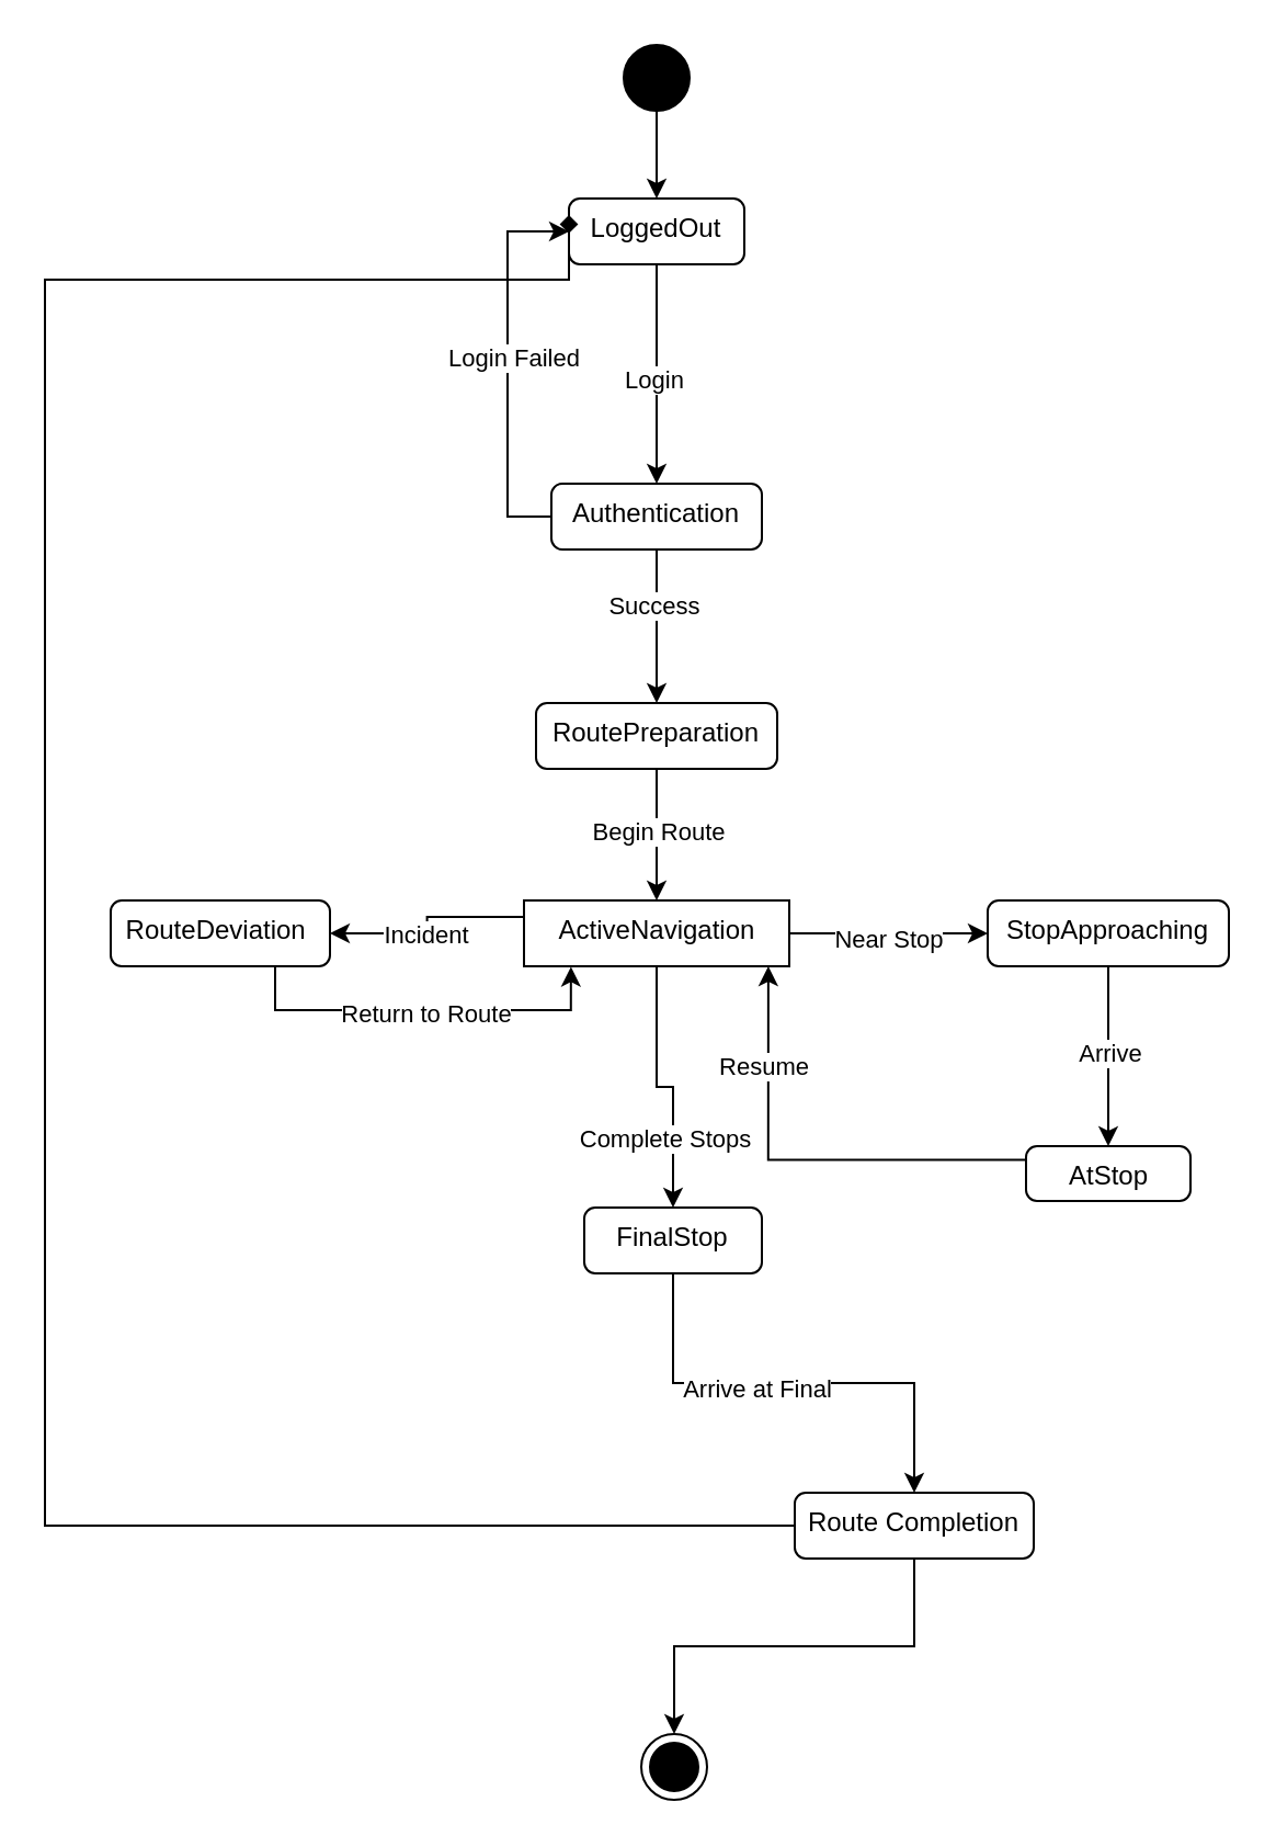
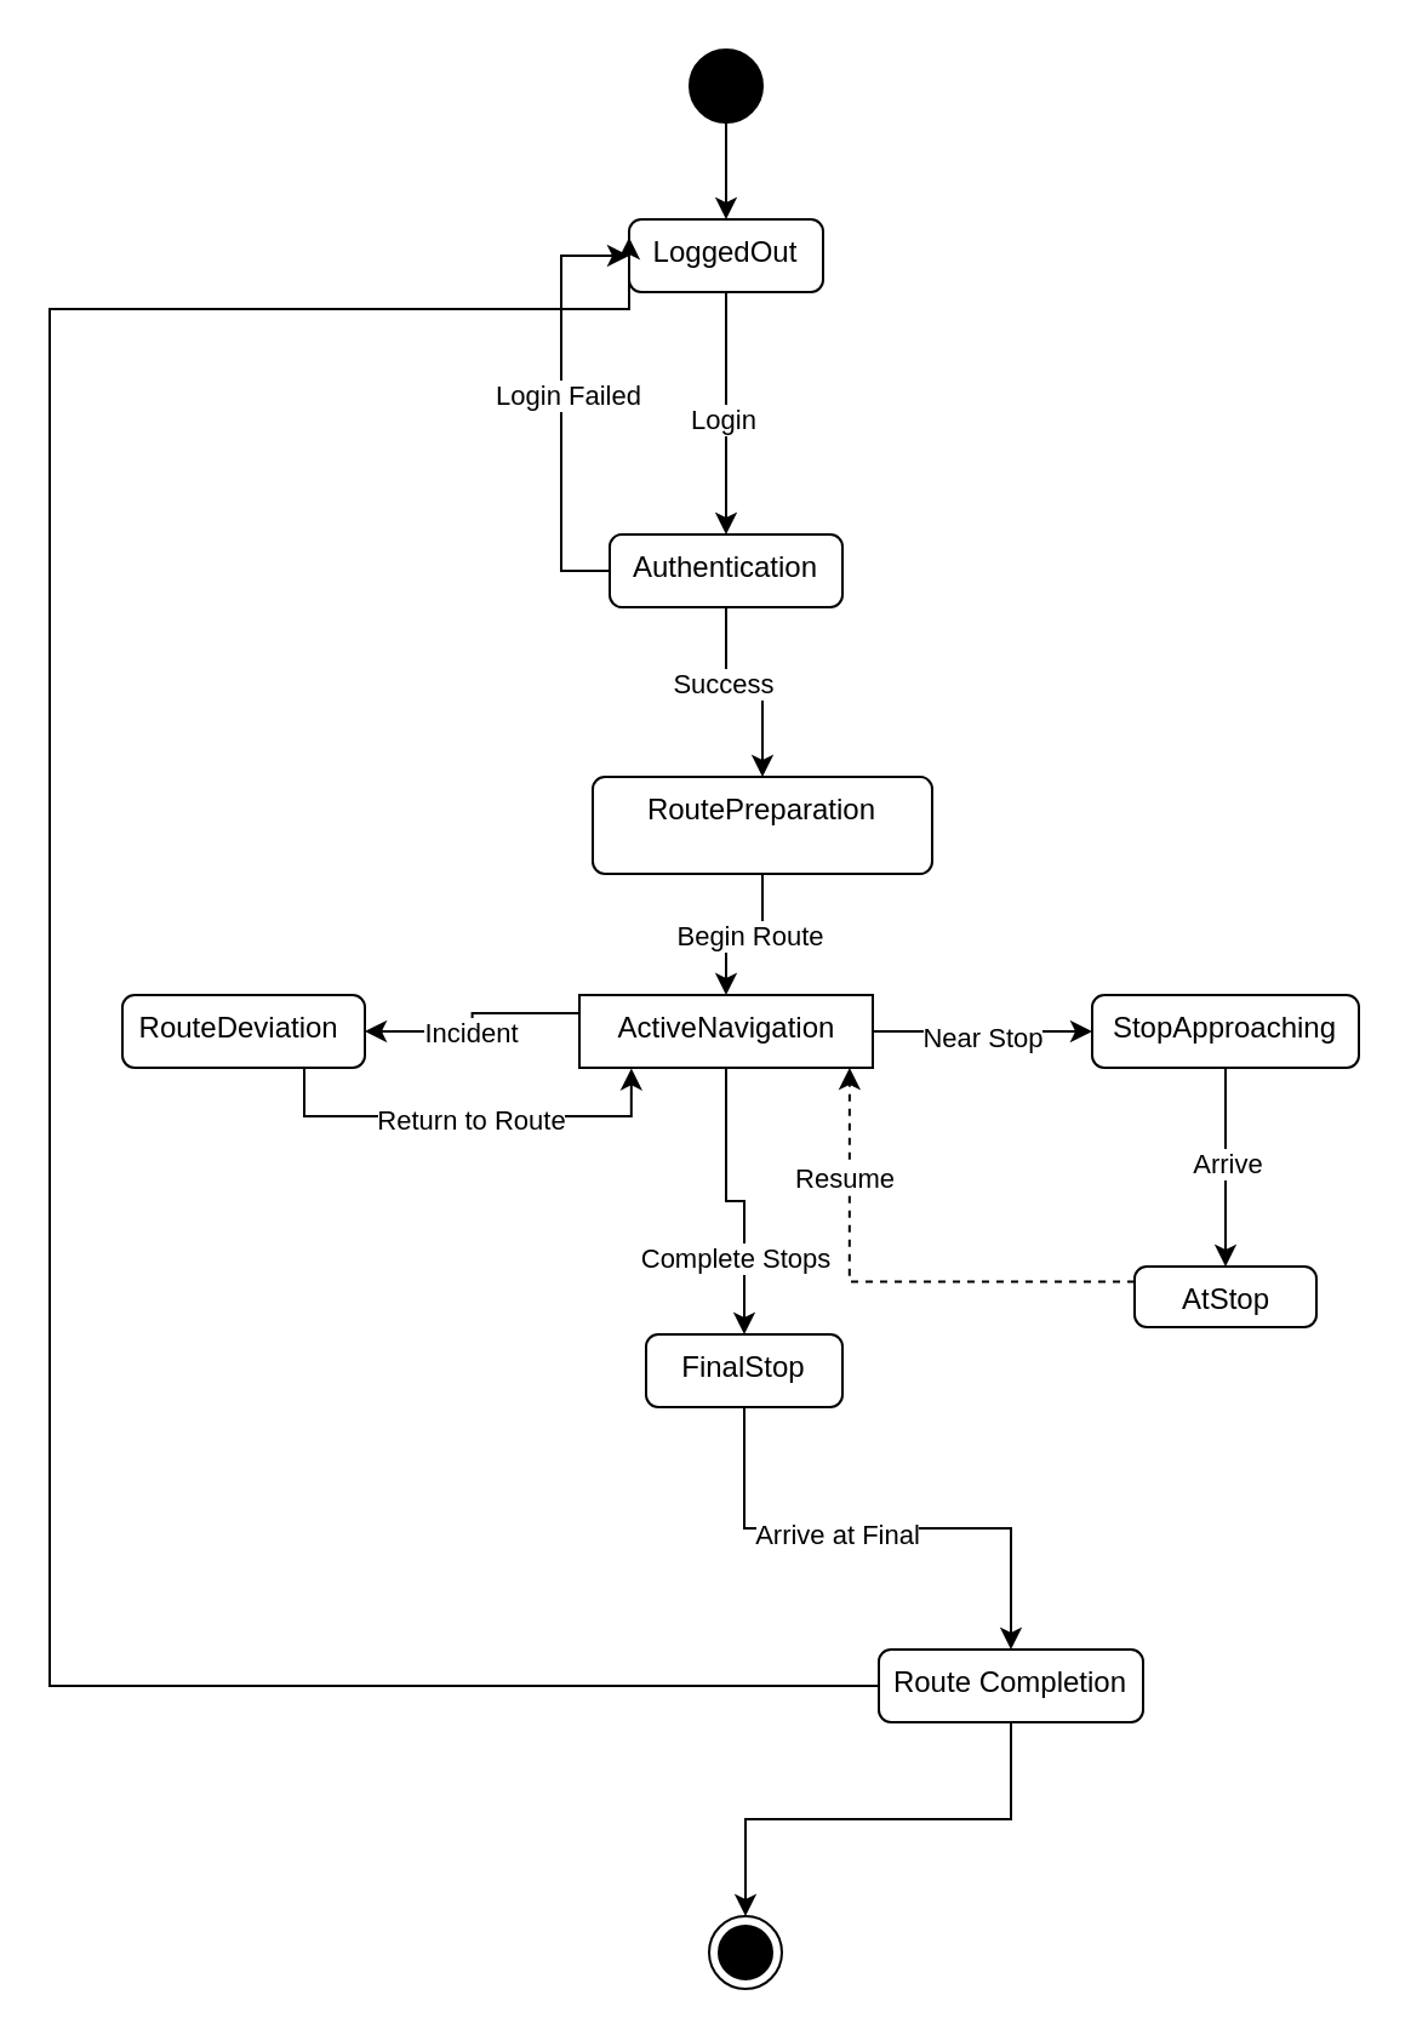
  <mxCell id="0" />
  <mxCell id="1" parent="0" />
  <mxCell id="2" style="edgeStyle=orthogonalEdgeStyle;rounded=0;orthogonalLoop=1;jettySize=auto;html=1;exitX=0.5;exitY=1;exitDx=0;exitDy=0;entryX=0.5;entryY=0;entryDx=0;entryDy=0;" edge="1" parent="1" source="3" target="6"><mxGeometry relative="1" as="geometry" /></mxCell>
  <mxCell id="3" value="" style="ellipse;fillColor=strokeColor;html=1;" vertex="1" parent="1"><mxGeometry x="284" y="20" width="30" height="30" as="geometry" /></mxCell>
  <mxCell id="4" style="edgeStyle=orthogonalEdgeStyle;rounded=0;orthogonalLoop=1;jettySize=auto;html=1;exitX=0.5;exitY=1;exitDx=0;exitDy=0;entryX=0.5;entryY=0;entryDx=0;entryDy=0;" edge="1" parent="1" source="6" target="11"><mxGeometry relative="1" as="geometry" /></mxCell>
  <mxCell id="5" value="Login" style="edgeLabel;html=1;align=center;verticalAlign=middle;resizable=0;points=[];" vertex="1" connectable="0" parent="4"><mxGeometry x="0.035" y="-2" relative="1" as="geometry"><mxPoint as="offset" /></mxGeometry></mxCell>
  <mxCell id="6" value="LoggedOut" style="html=1;align=center;verticalAlign=top;rounded=1;absoluteArcSize=1;arcSize=10;dashed=0;whiteSpace=wrap;" vertex="1" parent="1"><mxGeometry x="259" y="90" width="80" height="30" as="geometry" /></mxCell>
  <mxCell id="7" style="edgeStyle=orthogonalEdgeStyle;rounded=0;orthogonalLoop=1;jettySize=auto;html=1;exitX=0;exitY=0.5;exitDx=0;exitDy=0;entryX=0;entryY=0.5;entryDx=0;entryDy=0;" edge="1" parent="1" source="11" target="6"><mxGeometry relative="1" as="geometry" /></mxCell>
  <mxCell id="8" value="Login Failed" style="edgeLabel;html=1;align=center;verticalAlign=middle;resizable=0;points=[];" vertex="1" connectable="0" parent="7"><mxGeometry x="0.059" y="-2" relative="1" as="geometry"><mxPoint y="1" as="offset" /></mxGeometry></mxCell>
  <mxCell id="9" style="edgeStyle=orthogonalEdgeStyle;rounded=0;orthogonalLoop=1;jettySize=auto;html=1;exitX=0.5;exitY=1;exitDx=0;exitDy=0;entryX=0.5;entryY=0;entryDx=0;entryDy=0;" edge="1" parent="1" source="11" target="14"><mxGeometry relative="1" as="geometry" /></mxCell>
  <mxCell id="10" value="Success" style="edgeLabel;html=1;align=center;verticalAlign=middle;resizable=0;points=[];" vertex="1" connectable="0" parent="9"><mxGeometry x="-0.282" y="-2" relative="1" as="geometry"><mxPoint as="offset" /></mxGeometry></mxCell>
  <mxCell id="11" value="Authentication" style="html=1;align=center;verticalAlign=top;rounded=1;absoluteArcSize=1;arcSize=10;dashed=0;whiteSpace=wrap;" vertex="1" parent="1"><mxGeometry x="251" y="220" width="96" height="30" as="geometry" /></mxCell>
  <mxCell id="12" style="edgeStyle=orthogonalEdgeStyle;rounded=0;orthogonalLoop=1;jettySize=auto;html=1;exitX=0.5;exitY=1;exitDx=0;exitDy=0;entryX=0.5;entryY=0;entryDx=0;entryDy=0;" edge="1" parent="1" source="14" target="21"><mxGeometry relative="1" as="geometry" /></mxCell>
  <mxCell id="13" value="Begin Route" style="edgeLabel;html=1;align=center;verticalAlign=middle;resizable=0;points=[];" vertex="1" connectable="0" parent="12"><mxGeometry x="-0.06" relative="1" as="geometry"><mxPoint as="offset" /></mxGeometry></mxCell>
- <mxCell id="14" value="RoutePreparation" style="html=1;align=center;verticalAlign=top;rounded=1;absoluteArcSize=1;arcSize=10;dashed=0;whiteSpace=wrap;" vertex="1" parent="1"><mxGeometry x="244" y="320" width="110" height="30" as="geometry" /></mxCell>
+ <mxCell id="14" value="RoutePreparation" style="html=1;align=center;verticalAlign=top;rounded=1;absoluteArcSize=1;arcSize=10;dashed=0;whiteSpace=wrap;" vertex="1" parent="1"><mxGeometry x="244" y="320" width="140" height="40" as="geometry" /></mxCell>
  <mxCell id="15" style="edgeStyle=orthogonalEdgeStyle;rounded=0;orthogonalLoop=1;jettySize=auto;html=1;exitX=0;exitY=0.25;exitDx=0;exitDy=0;entryX=1;entryY=0.5;entryDx=0;entryDy=0;" edge="1" parent="1" source="21" target="22"><mxGeometry relative="1" as="geometry" /></mxCell>
  <mxCell id="16" value="Incident" style="edgeLabel;html=1;align=center;verticalAlign=middle;resizable=0;points=[];" vertex="1" connectable="0" parent="15"><mxGeometry x="0.098" relative="1" as="geometry"><mxPoint as="offset" /></mxGeometry></mxCell>
  <mxCell id="17" style="edgeStyle=orthogonalEdgeStyle;rounded=0;orthogonalLoop=1;jettySize=auto;html=1;exitX=1;exitY=0.5;exitDx=0;exitDy=0;entryX=0;entryY=0.5;entryDx=0;entryDy=0;" edge="1" parent="1" source="21" target="27"><mxGeometry relative="1" as="geometry" /></mxCell>
  <mxCell id="18" value="Near Stop" style="edgeLabel;html=1;align=center;verticalAlign=middle;resizable=0;points=[];" vertex="1" connectable="0" parent="17"><mxGeometry x="-0.004" y="-2" relative="1" as="geometry"><mxPoint as="offset" /></mxGeometry></mxCell>
  <mxCell id="19" style="edgeStyle=orthogonalEdgeStyle;rounded=0;orthogonalLoop=1;jettySize=auto;html=1;exitX=0.5;exitY=1;exitDx=0;exitDy=0;entryX=0.5;entryY=0;entryDx=0;entryDy=0;" edge="1" parent="1" source="21" target="33"><mxGeometry relative="1" as="geometry" /></mxCell>
  <mxCell id="20" value="Complete Stops" style="edgeLabel;html=1;align=center;verticalAlign=middle;resizable=0;points=[];" vertex="1" connectable="0" parent="19"><mxGeometry x="0.461" y="-4" relative="1" as="geometry"><mxPoint as="offset" /></mxGeometry></mxCell>
  <mxCell id="21" value="ActiveNavigation" style="html=1;align=center;verticalAlign=top;absoluteArcSize=1;arcSize=10;dashed=0;whiteSpace=wrap;rounded=0;" vertex="1" parent="1"><mxGeometry x="238.5" y="410" width="121" height="30" as="geometry" /></mxCell>
  <mxCell id="22" value="RouteDeviation&amp;nbsp;" style="html=1;align=center;verticalAlign=top;rounded=1;absoluteArcSize=1;arcSize=10;dashed=0;whiteSpace=wrap;" vertex="1" parent="1"><mxGeometry x="50" y="410" width="100" height="30" as="geometry" /></mxCell>
  <mxCell id="23" style="edgeStyle=orthogonalEdgeStyle;rounded=0;orthogonalLoop=1;jettySize=auto;html=1;exitX=0.75;exitY=1;exitDx=0;exitDy=0;entryX=0.177;entryY=1.008;entryDx=0;entryDy=0;entryPerimeter=0;" edge="1" parent="1" source="22" target="21"><mxGeometry relative="1" as="geometry" /></mxCell>
  <mxCell id="24" value="Return to Route" style="edgeLabel;html=1;align=center;verticalAlign=middle;resizable=0;points=[];" vertex="1" connectable="0" parent="23"><mxGeometry x="0.011" y="-1" relative="1" as="geometry"><mxPoint as="offset" /></mxGeometry></mxCell>
  <mxCell id="25" style="edgeStyle=orthogonalEdgeStyle;rounded=0;orthogonalLoop=1;jettySize=auto;html=1;exitX=0.5;exitY=1;exitDx=0;exitDy=0;entryX=0.5;entryY=0;entryDx=0;entryDy=0;" edge="1" parent="1" source="27" target="28"><mxGeometry relative="1" as="geometry" /></mxCell>
  <mxCell id="26" value="Arrive" style="edgeLabel;html=1;align=center;verticalAlign=middle;resizable=0;points=[];" vertex="1" connectable="0" parent="25"><mxGeometry x="-0.053" relative="1" as="geometry"><mxPoint as="offset" /></mxGeometry></mxCell>
  <mxCell id="27" value="StopApproaching" style="html=1;align=center;verticalAlign=top;rounded=1;absoluteArcSize=1;arcSize=10;dashed=0;whiteSpace=wrap;" vertex="1" parent="1"><mxGeometry x="450" y="410" width="110" height="30" as="geometry" /></mxCell>
  <mxCell id="28" value="AtStop" style="html=1;align=center;verticalAlign=top;rounded=1;absoluteArcSize=1;arcSize=10;dashed=0;whiteSpace=wrap;" vertex="1" parent="1"><mxGeometry x="467.5" y="522" width="75" height="25" as="geometry" /></mxCell>
- <mxCell id="29" style="edgeStyle=orthogonalEdgeStyle;rounded=0;orthogonalLoop=1;jettySize=auto;html=1;exitX=0;exitY=0.25;exitDx=0;exitDy=0;entryX=0.921;entryY=1;entryDx=0;entryDy=0;entryPerimeter=0;" edge="1" parent="1" source="28" target="21"><mxGeometry relative="1" as="geometry" /></mxCell>
+ <mxCell id="29" style="edgeStyle=orthogonalEdgeStyle;rounded=0;orthogonalLoop=1;jettySize=auto;html=1;exitX=0;exitY=0.25;exitDx=0;exitDy=0;entryX=0.921;entryY=1;entryDx=0;entryDy=0;entryPerimeter=0;dashed=1;" edge="1" parent="1" source="28" target="21"><mxGeometry relative="1" as="geometry" /></mxCell>
  <mxCell id="30" value="Resume" style="edgeLabel;html=1;align=center;verticalAlign=middle;resizable=0;points=[];" vertex="1" connectable="0" parent="29"><mxGeometry x="0.554" y="2" relative="1" as="geometry"><mxPoint as="offset" /></mxGeometry></mxCell>
  <mxCell id="31" style="edgeStyle=orthogonalEdgeStyle;rounded=0;orthogonalLoop=1;jettySize=auto;html=1;exitX=0.5;exitY=1;exitDx=0;exitDy=0;entryX=0.5;entryY=0;entryDx=0;entryDy=0;" edge="1" parent="1" source="33" target="36"><mxGeometry relative="1" as="geometry" /></mxCell>
  <mxCell id="32" value="Arrive at Final" style="edgeLabel;html=1;align=center;verticalAlign=middle;resizable=0;points=[];" vertex="1" connectable="0" parent="31"><mxGeometry x="-0.159" y="-2" relative="1" as="geometry"><mxPoint as="offset" /></mxGeometry></mxCell>
  <mxCell id="33" value="FinalStop" style="html=1;align=center;verticalAlign=top;rounded=1;absoluteArcSize=1;arcSize=10;dashed=0;whiteSpace=wrap;" vertex="1" parent="1"><mxGeometry x="266" y="550" width="81" height="30" as="geometry" /></mxCell>
  <mxCell id="34" style="edgeStyle=orthogonalEdgeStyle;rounded=0;orthogonalLoop=1;jettySize=auto;html=1;exitX=0.5;exitY=1;exitDx=0;exitDy=0;entryX=0.5;entryY=0;entryDx=0;entryDy=0;" edge="1" parent="1" source="36" target="37"><mxGeometry relative="1" as="geometry" /></mxCell>
- <mxCell id="35" style="edgeStyle=orthogonalEdgeStyle;rounded=0;orthogonalLoop=1;jettySize=auto;html=1;exitX=0;exitY=0.5;exitDx=0;exitDy=0;entryX=0;entryY=0.25;entryDx=0;entryDy=0;endArrow=diamond;" edge="1" parent="1" source="36" target="6"><mxGeometry relative="1" as="geometry"><Array as="points"><mxPoint x="20" y="695" /><mxPoint x="20" y="127" /></Array></mxGeometry></mxCell>
+ <mxCell id="35" style="edgeStyle=orthogonalEdgeStyle;rounded=0;orthogonalLoop=1;jettySize=auto;html=1;exitX=0;exitY=0.5;exitDx=0;exitDy=0;entryX=0;entryY=0.25;entryDx=0;entryDy=0;" edge="1" parent="1" source="36" target="6"><mxGeometry relative="1" as="geometry"><Array as="points"><mxPoint x="20" y="695" /><mxPoint x="20" y="127" /></Array></mxGeometry></mxCell>
  <mxCell id="36" value="Route Completion" style="html=1;align=center;verticalAlign=top;rounded=1;absoluteArcSize=1;arcSize=10;dashed=0;whiteSpace=wrap;" vertex="1" parent="1"><mxGeometry x="362" y="680" width="109" height="30" as="geometry" /></mxCell>
  <mxCell id="37" value="" style="ellipse;html=1;shape=endState;fillColor=strokeColor;" vertex="1" parent="1"><mxGeometry x="292" y="790" width="30" height="30" as="geometry" /></mxCell>
